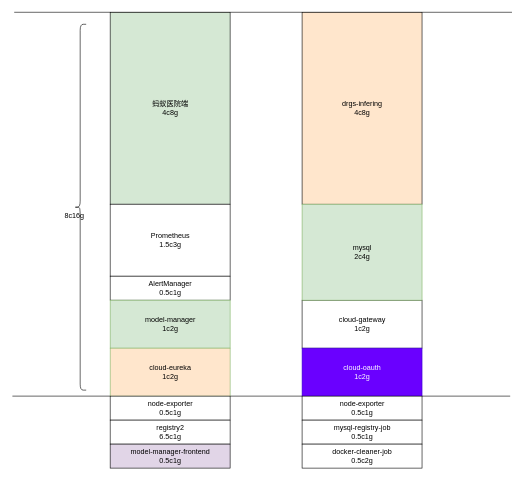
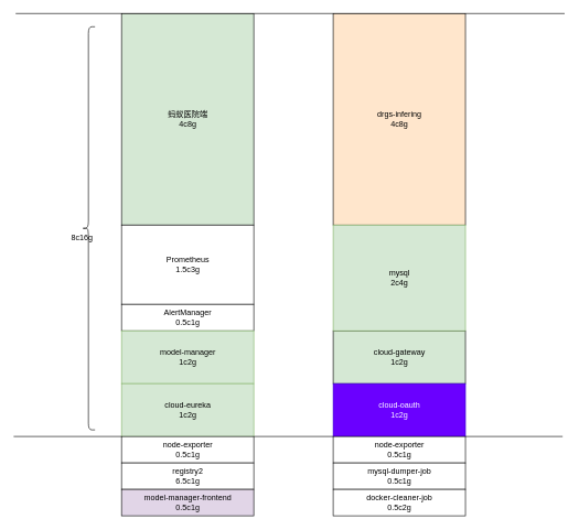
  <mxCell id="0" />
  <mxCell id="1" parent="0" />
  <mxCell id="2" value="" style="endArrow=none;html=1;" parent="1" edge="1"><mxGeometry width="50" height="50" relative="1" as="geometry"><mxPoint y="20" as="sourcePoint" x="23" /><mxPoint x="853" y="20" as="targetPoint" /></mxGeometry></mxCell>
  <mxCell id="3" value="" style="endArrow=none;html=1;" parent="1" edge="1"><mxGeometry width="50" height="50" relative="1" as="geometry"><mxPoint x="20" y="660" as="sourcePoint" /><mxPoint x="850" y="660" as="targetPoint" /></mxGeometry></mxCell>
  <mxCell id="4" value="蚂蚁医院端&lt;br&gt;4c8g" style="html=1;fillColor=#d5e8d4;" parent="1" vertex="1"><mxGeometry x="183" y="20" width="200" height="320" as="geometry" /></mxCell>
  <mxCell id="5" value="Prometheus&lt;br&gt;1.5c3g" style="html=1;" parent="1" vertex="1"><mxGeometry x="183" y="340" width="200" height="120" as="geometry" /></mxCell>
  <mxCell id="6" style="edgeStyle=orthogonalEdgeStyle;rounded=0;orthogonalLoop=1;jettySize=auto;html=1;exitX=0.5;exitY=1;exitDx=0;exitDy=0;" parent="1" source="5" target="5" edge="1"><mxGeometry relative="1" as="geometry" /></mxCell>
  <mxCell id="7" value="AlertManager&lt;br&gt;0.5c1g" style="html=1;" parent="1" vertex="1"><mxGeometry x="183" y="460" width="200" height="40" as="geometry" /></mxCell>
  <mxCell id="8" value="model-manager&lt;br&gt;1c2g" style="html=1;fillColor=#d5e8d4;strokeColor=#82b366;" parent="1" vertex="1"><mxGeometry x="183" y="500" width="200" height="80" as="geometry" /></mxCell>
  <mxCell id="9" value="drgs-infering&lt;br&gt;4c8g" style="html=1;fillColor=#ffe6cc;" parent="1" vertex="1"><mxGeometry x="503" y="20" width="200" height="320" as="geometry" /></mxCell>
- <mxCell id="10" value="cloud-gateway&lt;br&gt;1c2g" style="html=1;" parent="1" vertex="1"><mxGeometry x="503" y="500" width="200" height="80" as="geometry" /></mxCell>
- <mxCell id="11" value="cloud-eureka&lt;br&gt;1c2g" style="html=1;fillColor=#ffe6cc;strokeColor=#82b366;" parent="1" vertex="1"><mxGeometry x="183" y="580" width="200" height="80" as="geometry" /></mxCell>
+ <mxCell id="10" value="cloud-gateway&lt;br&gt;1c2g" style="html=1;fillColor=#d5e8d4;" parent="1" vertex="1"><mxGeometry x="503" y="500" width="200" height="80" as="geometry" /></mxCell>
+ <mxCell id="11" value="cloud-eureka&lt;br&gt;1c2g" style="html=1;fillColor=#d5e8d4;strokeColor=#82b366;" parent="1" vertex="1"><mxGeometry x="183" y="580" width="200" height="80" as="geometry" /></mxCell>
  <mxCell id="12" value="cloud-oauth&lt;br&gt;1c2g" style="html=1;fillColor=#6a00ff;strokeColor=#3700CC;fontColor=#ffffff;" parent="1" vertex="1"><mxGeometry x="503" y="580" width="200" height="80" as="geometry" /></mxCell>
  <mxCell id="13" value="node-exporter&lt;br&gt;0.5c1g" style="html=1;" parent="1" vertex="1"><mxGeometry x="183" y="660" width="200" height="40" as="geometry" /></mxCell>
  <mxCell id="14" value="node-exporter&lt;br&gt;0.5c1g" style="html=1;" parent="1" vertex="1"><mxGeometry x="503" y="660" width="200" height="40" as="geometry" /></mxCell>
  <mxCell id="15" value="" style="shape=curlyBracket;whiteSpace=wrap;html=1;rounded=1;" parent="1" vertex="1"><mxGeometry x="123" y="40" width="20" height="610" as="geometry" /></mxCell>
  <mxCell id="16" value="8c16g" style="text;html=1;align=center;verticalAlign=middle;resizable=0;points=[];autosize=1;" parent="1" vertex="1"><mxGeometry x="98" y="350" width="50" height="20" as="geometry" /></mxCell>
- <mxCell id="17" value="mysql-registry-job&lt;br&gt;0.5c1g" style="html=1;" parent="1" vertex="1"><mxGeometry x="503" y="700" width="200" height="40" as="geometry" /></mxCell>
+ <mxCell id="17" value="mysql-dumper-job&lt;br&gt;0.5c1g" style="html=1;" parent="1" vertex="1"><mxGeometry x="503" y="700" width="200" height="40" as="geometry" /></mxCell>
  <mxCell id="18" value="mysql&lt;br&gt;2c4g" style="html=1;fillColor=#d5e8d4;strokeColor=#82b366;" parent="1" vertex="1"><mxGeometry x="503" y="340" width="200" height="160" as="geometry" /></mxCell>
  <mxCell id="19" value="registry2&lt;br&gt;6.5c1g" style="html=1;" parent="1" vertex="1"><mxGeometry x="183" y="700" width="200" height="40" as="geometry" /></mxCell>
  <mxCell id="20" value="model-manager-frontend&lt;br&gt;0.5c1g" style="html=1;fillColor=#e1d5e7;" parent="1" vertex="1"><mxGeometry x="183" y="740" width="200" height="40" as="geometry" /></mxCell>
  <mxCell id="21" value="docker-cleaner-job&lt;br&gt;0.5c2g" style="html=1;" parent="1" vertex="1"><mxGeometry x="503" y="740" width="200" height="40" as="geometry" /></mxCell>
